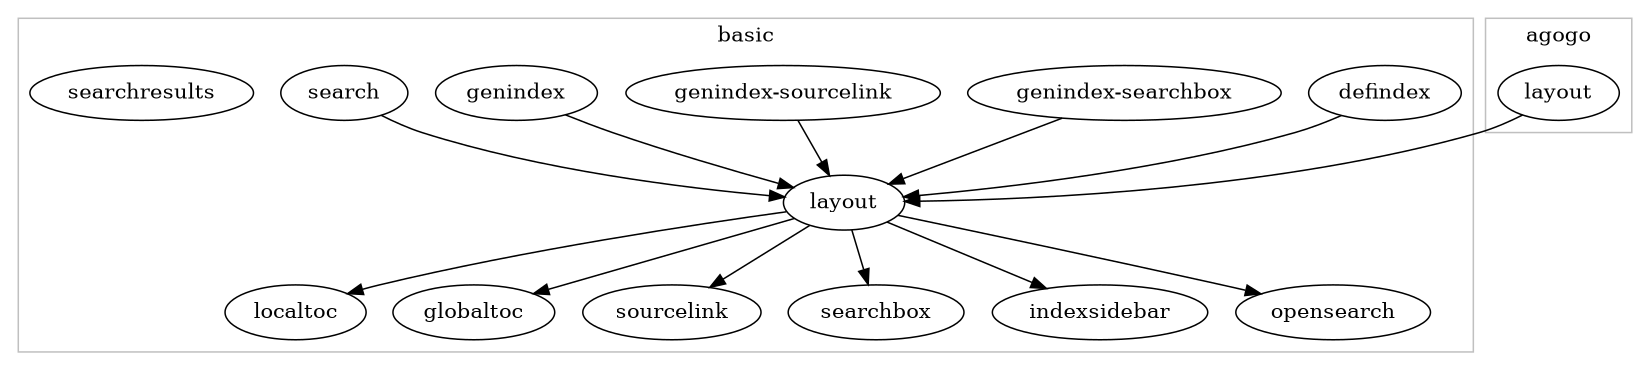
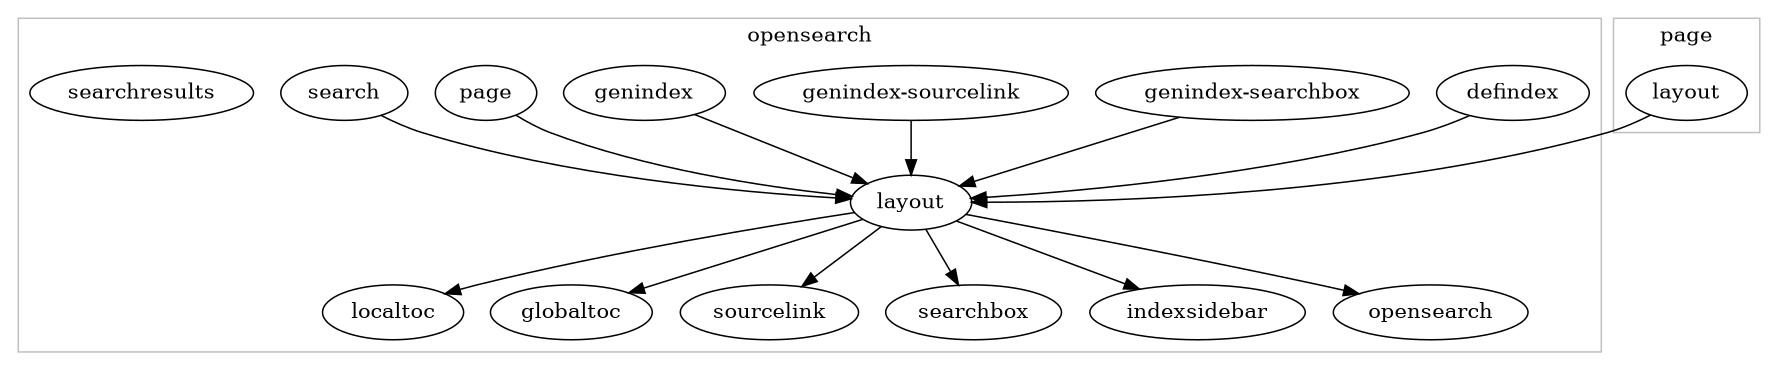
  digraph {
    defindex
    layout
    localtoc
    globaltoc
    sourcelink
    searchbox
    indexsidebar
    opensearch
    n9 [label="genindex-searchbox"]
    n10 [label="genindex-sourcelink"]
    genindex
+   page
    search
    searchresults
    n15 [label=layout]
    subgraph cluster_1 {
      color=grey
-     label=basic
+     label=opensearch
      defindex
      layout
      localtoc
      globaltoc
      sourcelink
      searchbox
      indexsidebar
      opensearch
      n9
      n10
      genindex
+     page
      search
      searchresults
    }
    subgraph cluster_2 {
      color=grey
-     label=agogo
+     label=page
      n15
    }
    defindex -> layout
    layout -> localtoc
    layout -> globaltoc
    layout -> sourcelink
    layout -> searchbox
    layout -> indexsidebar
    layout -> opensearch
    n9 -> layout
    n10 -> layout
    genindex -> layout
+   page -> layout
    search -> layout
    n15 -> layout
  }
